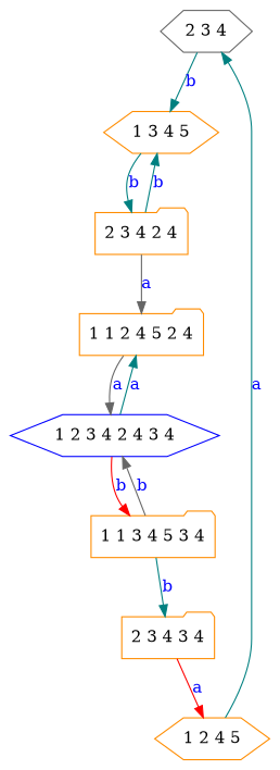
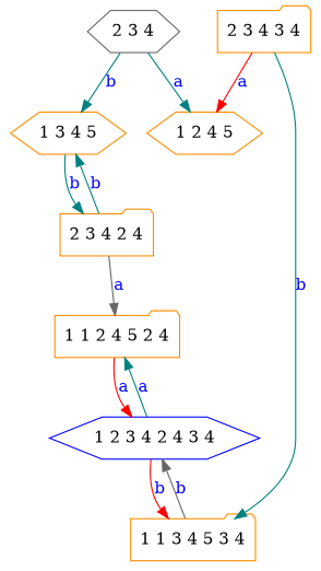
  digraph {
    node [color=darkorange shape=hexagon]
    edge [color=teal]
    "2 3 4" [color=gray40]
    "1 3 4 5"
    "1 2 4 5"
    "2 3 4 2 4" [shape=folder]
    "1 1 2 4 5 2 4" [shape=folder]
    "2 3 4 3 4" [shape=folder]
    "1 1 3 4 5 3 4" [shape=folder]
    "1 2 3 4 2 4 3 4" [color=blue]
    "2 3 4" -> "1 3 4 5" [label=<<font color="blue">b</font>>]
-   "1 2 4 5" -> "2 3 4" [label=<<font color="blue">a</font>>]
+   "2 3 4" -> "1 2 4 5" [label=<<font color="blue">a</font>>]
    "1 3 4 5" -> "2 3 4 2 4" [label=<<font color="blue">b</font>>]
    "2 3 4 2 4" -> "1 3 4 5" [label=<<font color="blue">b</font>>]
    "2 3 4 2 4" -> "1 1 2 4 5 2 4" [color=gray40 label=<<font color="blue">a</font>>]
-   "1 1 2 4 5 2 4" -> "1 2 3 4 2 4 3 4" [color=gray40 label=<<font color="blue">a</font>>]
+   "1 1 2 4 5 2 4" -> "1 2 3 4 2 4 3 4" [color=red label=<<font color="blue">a</font>>]
    "2 3 4 3 4" -> "1 2 4 5" [color=red label=<<font color="blue">a</font>>]
-   "1 1 3 4 5 3 4" -> "2 3 4 3 4" [label=<<font color="blue">b</font>>]
+   "2 3 4 3 4" -> "1 1 3 4 5 3 4" [label=<<font color="blue">b</font>>]
    "1 1 3 4 5 3 4" -> "1 2 3 4 2 4 3 4" [color=gray40 label=<<font color="blue">b</font>>]
    "1 2 3 4 2 4 3 4" -> "1 1 2 4 5 2 4" [label=<<font color="blue">a</font>>]
    "1 2 3 4 2 4 3 4" -> "1 1 3 4 5 3 4" [color=red label=<<font color="blue">b</font>>]
  }
